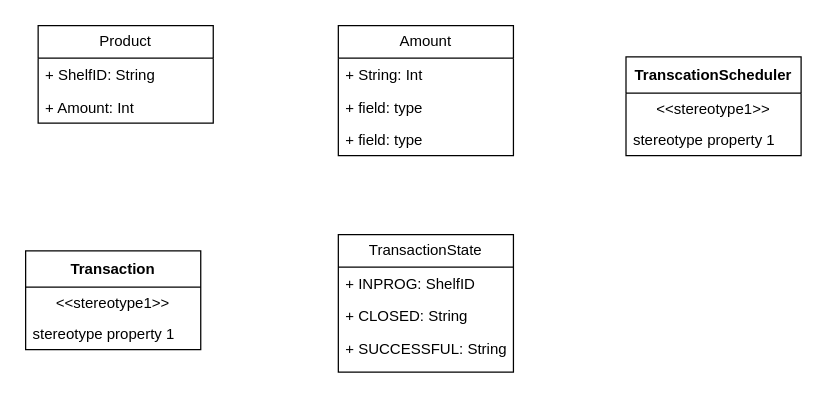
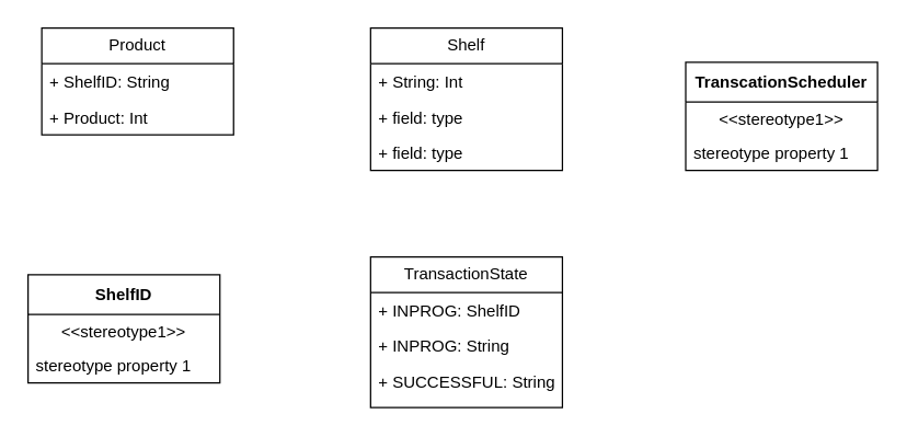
  <mxCell id="0" />
  <mxCell id="1" parent="0" />
  <mxCell id="2" value="Product" style="swimlane;fontStyle=0;childLayout=stackLayout;horizontal=1;startSize=26;fillColor=none;horizontalStack=0;resizeParent=1;resizeParentMax=0;resizeLast=0;collapsible=1;marginBottom=0;whiteSpace=wrap;html=1;" vertex="1" parent="1"><mxGeometry x="30" y="20" width="140" height="78" as="geometry" /></mxCell>
  <mxCell id="3" value="+ ShelfID: String" style="text;strokeColor=none;fillColor=none;align=left;verticalAlign=top;spacingLeft=4;spacingRight=4;overflow=hidden;rotatable=0;points=[[0,0.5],[1,0.5]];portConstraint=eastwest;whiteSpace=wrap;html=1;" vertex="1" parent="2"><mxGeometry y="26" width="140" height="26" as="geometry" /></mxCell>
- <mxCell id="4" value="+ Amount: Int" style="text;strokeColor=none;fillColor=none;align=left;verticalAlign=top;spacingLeft=4;spacingRight=4;overflow=hidden;rotatable=0;points=[[0,0.5],[1,0.5]];portConstraint=eastwest;whiteSpace=wrap;html=1;" vertex="1" parent="2"><mxGeometry y="52" width="140" height="26" as="geometry" /></mxCell>
- <mxCell id="5" value="Amount" style="swimlane;fontStyle=0;childLayout=stackLayout;horizontal=1;startSize=26;fillColor=none;horizontalStack=0;resizeParent=1;resizeParentMax=0;resizeLast=0;collapsible=1;marginBottom=0;whiteSpace=wrap;html=1;" vertex="1" parent="1"><mxGeometry x="270" y="20" width="140" height="104" as="geometry" /></mxCell>
+ <mxCell id="4" value="+ Product: Int" style="text;strokeColor=none;fillColor=none;align=left;verticalAlign=top;spacingLeft=4;spacingRight=4;overflow=hidden;rotatable=0;points=[[0,0.5],[1,0.5]];portConstraint=eastwest;whiteSpace=wrap;html=1;" vertex="1" parent="2"><mxGeometry y="52" width="140" height="26" as="geometry" /></mxCell>
+ <mxCell id="5" value="Shelf" style="swimlane;fontStyle=0;childLayout=stackLayout;horizontal=1;startSize=26;fillColor=none;horizontalStack=0;resizeParent=1;resizeParentMax=0;resizeLast=0;collapsible=1;marginBottom=0;whiteSpace=wrap;html=1;" vertex="1" parent="1"><mxGeometry x="270" y="20" width="140" height="104" as="geometry" /></mxCell>
  <mxCell id="6" value="+ String: Int" style="text;strokeColor=none;fillColor=none;align=left;verticalAlign=top;spacingLeft=4;spacingRight=4;overflow=hidden;rotatable=0;points=[[0,0.5],[1,0.5]];portConstraint=eastwest;whiteSpace=wrap;html=1;" vertex="1" parent="5"><mxGeometry y="26" width="140" height="26" as="geometry" /></mxCell>
  <mxCell id="7" value="+ field: type" style="text;strokeColor=none;fillColor=none;align=left;verticalAlign=top;spacingLeft=4;spacingRight=4;overflow=hidden;rotatable=0;points=[[0,0.5],[1,0.5]];portConstraint=eastwest;whiteSpace=wrap;html=1;" vertex="1" parent="5"><mxGeometry y="52" width="140" height="26" as="geometry" /></mxCell>
  <mxCell id="8" value="+ field: type" style="text;strokeColor=none;fillColor=none;align=left;verticalAlign=top;spacingLeft=4;spacingRight=4;overflow=hidden;rotatable=0;points=[[0,0.5],[1,0.5]];portConstraint=eastwest;whiteSpace=wrap;html=1;" vertex="1" parent="5"><mxGeometry y="78" width="140" height="26" as="geometry" /></mxCell>
- <mxCell id="9" value="Transaction" style="swimlane;fontStyle=1;align=center;verticalAlign=middle;childLayout=stackLayout;horizontal=1;startSize=29;horizontalStack=0;resizeParent=1;resizeParentMax=0;resizeLast=0;collapsible=0;marginBottom=0;html=1;whiteSpace=wrap;" vertex="1" parent="1"><mxGeometry x="20" y="200" width="140" height="79" as="geometry" /></mxCell>
+ <mxCell id="9" value="ShelfID" style="swimlane;fontStyle=1;align=center;verticalAlign=middle;childLayout=stackLayout;horizontal=1;startSize=29;horizontalStack=0;resizeParent=1;resizeParentMax=0;resizeLast=0;collapsible=0;marginBottom=0;html=1;whiteSpace=wrap;" vertex="1" parent="1"><mxGeometry x="20" y="200" width="140" height="79" as="geometry" /></mxCell>
  <mxCell id="10" value="&amp;lt;&amp;lt;stereotype1&amp;gt;&amp;gt;" style="text;html=1;strokeColor=none;fillColor=none;align=center;verticalAlign=middle;spacingLeft=4;spacingRight=4;overflow=hidden;rotatable=0;points=[[0,0.5],[1,0.5]];portConstraint=eastwest;whiteSpace=wrap;" vertex="1" parent="9"><mxGeometry y="29" width="140" height="25" as="geometry" /></mxCell>
  <mxCell id="11" value="stereotype property 1" style="text;html=1;strokeColor=none;fillColor=none;align=left;verticalAlign=middle;spacingLeft=4;spacingRight=4;overflow=hidden;rotatable=0;points=[[0,0.5],[1,0.5]];portConstraint=eastwest;whiteSpace=wrap;" vertex="1" parent="9"><mxGeometry y="54" width="140" height="25" as="geometry" /></mxCell>
  <mxCell id="12" value="TransactionState" style="swimlane;fontStyle=0;childLayout=stackLayout;horizontal=1;startSize=26;fillColor=none;horizontalStack=0;resizeParent=1;resizeParentMax=0;resizeLast=0;collapsible=1;marginBottom=0;whiteSpace=wrap;html=1;" vertex="1" parent="1"><mxGeometry x="270" y="187" width="140" height="110" as="geometry" /></mxCell>
  <mxCell id="13" value="+ INPROG: ShelfID" style="text;strokeColor=none;fillColor=none;align=left;verticalAlign=top;spacingLeft=4;spacingRight=4;overflow=hidden;rotatable=0;points=[[0,0.5],[1,0.5]];portConstraint=eastwest;whiteSpace=wrap;html=1;" vertex="1" parent="12"><mxGeometry y="26" width="140" height="26" as="geometry" /></mxCell>
- <mxCell id="14" value="+ CLOSED: String" style="text;strokeColor=none;fillColor=none;align=left;verticalAlign=top;spacingLeft=4;spacingRight=4;overflow=hidden;rotatable=0;points=[[0,0.5],[1,0.5]];portConstraint=eastwest;whiteSpace=wrap;html=1;" vertex="1" parent="12"><mxGeometry y="52" width="140" height="26" as="geometry" /></mxCell>
+ <mxCell id="14" value="+ INPROG: String" style="text;strokeColor=none;fillColor=none;align=left;verticalAlign=top;spacingLeft=4;spacingRight=4;overflow=hidden;rotatable=0;points=[[0,0.5],[1,0.5]];portConstraint=eastwest;whiteSpace=wrap;html=1;" vertex="1" parent="12"><mxGeometry y="52" width="140" height="26" as="geometry" /></mxCell>
  <mxCell id="15" value="+ SUCCESSFUL: String" style="text;strokeColor=none;fillColor=none;align=left;verticalAlign=top;spacingLeft=4;spacingRight=4;overflow=hidden;rotatable=0;points=[[0,0.5],[1,0.5]];portConstraint=eastwest;whiteSpace=wrap;html=1;" vertex="1" parent="12"><mxGeometry y="78" width="140" height="32" as="geometry" /></mxCell>
  <mxCell id="16" value="TranscationScheduler" style="swimlane;fontStyle=1;align=center;verticalAlign=middle;childLayout=stackLayout;horizontal=1;startSize=29;horizontalStack=0;resizeParent=1;resizeParentMax=0;resizeLast=0;collapsible=0;marginBottom=0;html=1;whiteSpace=wrap;" vertex="1" parent="1"><mxGeometry x="500" y="45" width="140" height="79" as="geometry" /></mxCell>
  <mxCell id="17" value="&amp;lt;&amp;lt;stereotype1&amp;gt;&amp;gt;" style="text;html=1;strokeColor=none;fillColor=none;align=center;verticalAlign=middle;spacingLeft=4;spacingRight=4;overflow=hidden;rotatable=0;points=[[0,0.5],[1,0.5]];portConstraint=eastwest;whiteSpace=wrap;" vertex="1" parent="16"><mxGeometry y="29" width="140" height="25" as="geometry" /></mxCell>
  <mxCell id="18" value="stereotype property 1" style="text;html=1;strokeColor=none;fillColor=none;align=left;verticalAlign=middle;spacingLeft=4;spacingRight=4;overflow=hidden;rotatable=0;points=[[0,0.5],[1,0.5]];portConstraint=eastwest;whiteSpace=wrap;" vertex="1" parent="16"><mxGeometry y="54" width="140" height="25" as="geometry" /></mxCell>
